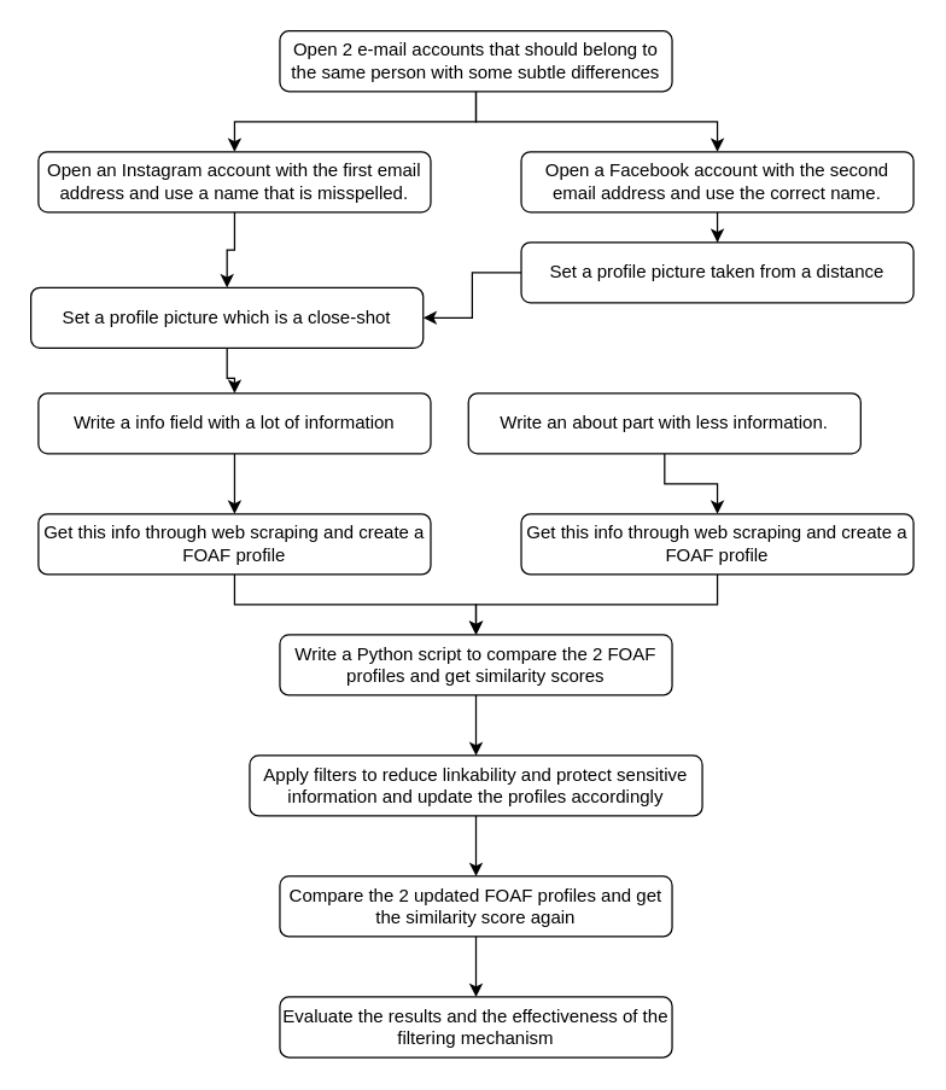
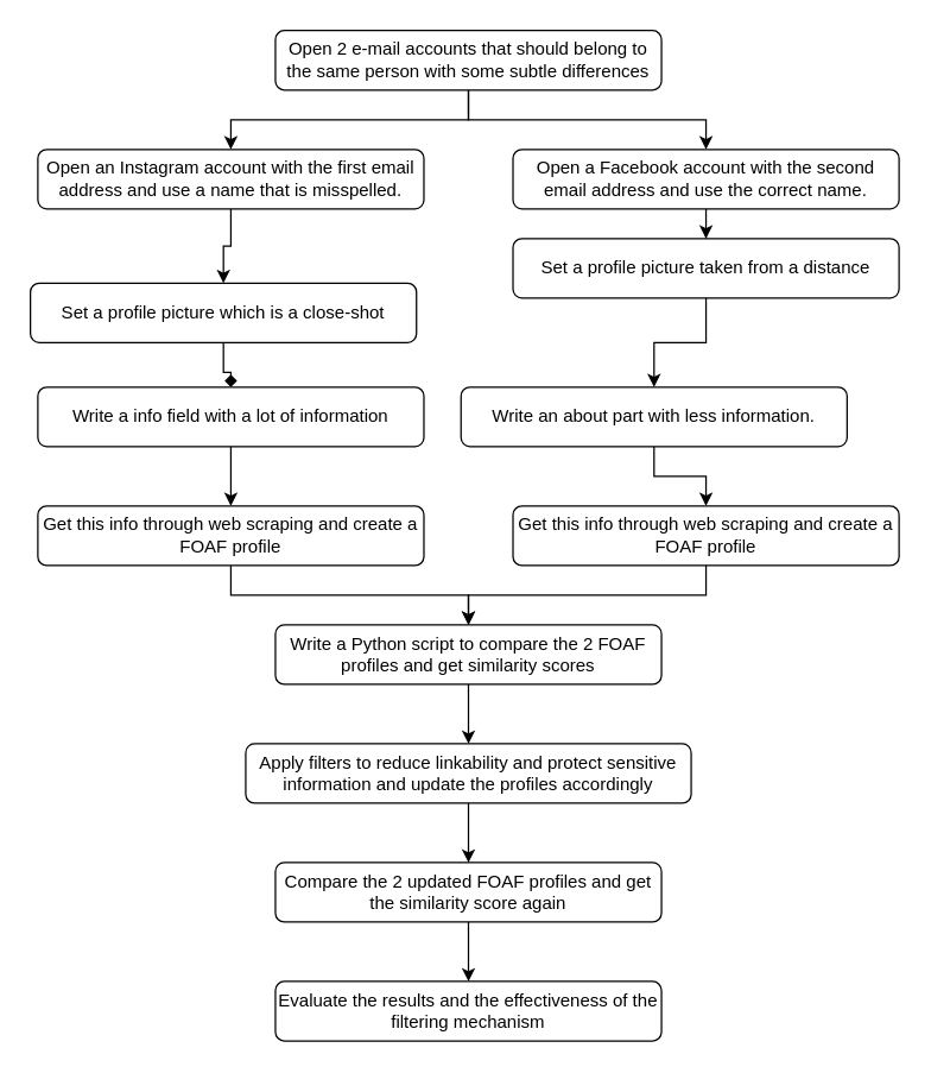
  <mxCell id="0" />
  <mxCell id="1" parent="0" />
  <mxCell id="2" style="edgeStyle=orthogonalEdgeStyle;rounded=0;orthogonalLoop=1;jettySize=auto;html=1;entryX=0.5;entryY=0;entryDx=0;entryDy=0;" parent="1" source="4" target="6" edge="1"><mxGeometry relative="1" as="geometry" /></mxCell>
  <mxCell id="3" style="edgeStyle=orthogonalEdgeStyle;rounded=0;orthogonalLoop=1;jettySize=auto;html=1;entryX=0.5;entryY=0;entryDx=0;entryDy=0;" parent="1" source="4" target="8" edge="1"><mxGeometry relative="1" as="geometry" /></mxCell>
  <mxCell id="4" value="Open 2 e-mail accounts that should belong to the same person with some subtle differences" style="rounded=1;whiteSpace=wrap;html=1;" parent="1" vertex="1"><mxGeometry x="185" y="20" width="260" height="40" as="geometry" /></mxCell>
  <mxCell id="5" value="" style="edgeStyle=orthogonalEdgeStyle;rounded=0;orthogonalLoop=1;jettySize=auto;html=1;" parent="1" source="6" target="10" edge="1"><mxGeometry relative="1" as="geometry" /></mxCell>
  <mxCell id="6" value="Open an Instagram account with the first email address and use a name that is misspelled." style="rounded=1;whiteSpace=wrap;html=1;" parent="1" vertex="1"><mxGeometry x="25" y="100" width="260" height="40" as="geometry" /></mxCell>
  <mxCell id="7" value="" style="edgeStyle=orthogonalEdgeStyle;rounded=0;orthogonalLoop=1;jettySize=auto;html=1;" parent="1" source="8" target="12" edge="1"><mxGeometry relative="1" as="geometry" /></mxCell>
  <mxCell id="8" value="Open a Facebook account with the second email address and use the correct name." style="rounded=1;whiteSpace=wrap;html=1;" parent="1" vertex="1"><mxGeometry x="345" y="100" width="260" height="40" as="geometry" /></mxCell>
- <mxCell id="9" value="" style="edgeStyle=orthogonalEdgeStyle;rounded=0;orthogonalLoop=1;jettySize=auto;html=1;" parent="1" source="10" target="14" edge="1"><mxGeometry relative="1" as="geometry" /></mxCell>
+ <mxCell id="9" value="" style="edgeStyle=orthogonalEdgeStyle;rounded=0;orthogonalLoop=1;jettySize=auto;html=1;endArrow=diamond;" parent="1" source="10" target="14" edge="1"><mxGeometry relative="1" as="geometry" /></mxCell>
  <mxCell id="10" value="Set a profile picture which is a close-shot" style="rounded=1;whiteSpace=wrap;html=1;" parent="1" vertex="1"><mxGeometry x="20" y="190" width="260" height="40" as="geometry" /></mxCell>
- <mxCell id="11" value="" style="edgeStyle=orthogonalEdgeStyle;rounded=0;orthogonalLoop=1;jettySize=auto;html=1;" parent="1" source="12" target="10" edge="1"><mxGeometry relative="1" as="geometry" /></mxCell>
+ <mxCell id="11" value="" style="edgeStyle=orthogonalEdgeStyle;rounded=0;orthogonalLoop=1;jettySize=auto;html=1;" parent="1" source="12" target="16" edge="1"><mxGeometry relative="1" as="geometry" /></mxCell>
  <mxCell id="12" value="Set a profile picture taken from a distance" style="rounded=1;whiteSpace=wrap;html=1;" parent="1" vertex="1"><mxGeometry x="345" y="160" width="260" height="40" as="geometry" /></mxCell>
  <mxCell id="13" value="" style="edgeStyle=orthogonalEdgeStyle;rounded=0;orthogonalLoop=1;jettySize=auto;html=1;" parent="1" source="14" target="18" edge="1"><mxGeometry relative="1" as="geometry" /></mxCell>
  <mxCell id="14" value="Write a info field with a lot of information" style="rounded=1;whiteSpace=wrap;html=1;" parent="1" vertex="1"><mxGeometry x="25" y="260" width="260" height="40" as="geometry" /></mxCell>
  <mxCell id="15" style="edgeStyle=orthogonalEdgeStyle;rounded=0;orthogonalLoop=1;jettySize=auto;html=1;entryX=0.5;entryY=0;entryDx=0;entryDy=0;" parent="1" source="16" target="20" edge="1"><mxGeometry relative="1" as="geometry" /></mxCell>
  <mxCell id="16" value="Write an about part with less information." style="rounded=1;whiteSpace=wrap;html=1;" parent="1" vertex="1"><mxGeometry x="310" y="260" width="260" height="40" as="geometry" /></mxCell>
  <mxCell id="17" style="edgeStyle=orthogonalEdgeStyle;rounded=0;orthogonalLoop=1;jettySize=auto;html=1;entryX=0.5;entryY=0;entryDx=0;entryDy=0;" parent="1" source="18" target="22" edge="1"><mxGeometry relative="1" as="geometry" /></mxCell>
  <mxCell id="18" value="Get this info through web scraping and create a FOAF profile" style="rounded=1;whiteSpace=wrap;html=1;" parent="1" vertex="1"><mxGeometry x="25" y="340" width="260" height="40" as="geometry" /></mxCell>
  <mxCell id="19" style="edgeStyle=orthogonalEdgeStyle;rounded=0;orthogonalLoop=1;jettySize=auto;html=1;entryX=0.5;entryY=0;entryDx=0;entryDy=0;" parent="1" source="20" target="22" edge="1"><mxGeometry relative="1" as="geometry" /></mxCell>
  <mxCell id="20" value="Get this info through web scraping and create a FOAF profile" style="rounded=1;whiteSpace=wrap;html=1;" parent="1" vertex="1"><mxGeometry x="345" y="340" width="260" height="40" as="geometry" /></mxCell>
  <mxCell id="21" value="" style="edgeStyle=orthogonalEdgeStyle;rounded=0;orthogonalLoop=1;jettySize=auto;html=1;" parent="1" source="22" target="24" edge="1"><mxGeometry relative="1" as="geometry" /></mxCell>
  <mxCell id="22" value="Write a Python script to compare the 2 FOAF profiles and get similarity scores" style="rounded=1;whiteSpace=wrap;html=1;" parent="1" vertex="1"><mxGeometry x="185" y="420" width="260" height="40" as="geometry" /></mxCell>
  <mxCell id="23" value="" style="edgeStyle=orthogonalEdgeStyle;rounded=0;orthogonalLoop=1;jettySize=auto;html=1;" edge="1" parent="1" source="24" target="26"><mxGeometry relative="1" as="geometry" /></mxCell>
  <mxCell id="24" value="Apply filters to reduce linkability and protect sensitive information and update the profiles accordingly" style="rounded=1;whiteSpace=wrap;html=1;" parent="1" vertex="1"><mxGeometry x="165" y="500" width="300" height="40" as="geometry" /></mxCell>
  <mxCell id="25" value="" style="edgeStyle=orthogonalEdgeStyle;rounded=0;orthogonalLoop=1;jettySize=auto;html=1;" edge="1" parent="1" source="26" target="27"><mxGeometry relative="1" as="geometry" /></mxCell>
  <mxCell id="26" value="Compare the 2 updated FOAF profiles and get the similarity score again" style="rounded=1;whiteSpace=wrap;html=1;" vertex="1" parent="1"><mxGeometry x="185" y="580" width="260" height="40" as="geometry" /></mxCell>
  <mxCell id="27" value="Evaluate the results and the effectiveness of the filtering mechanism" style="rounded=1;whiteSpace=wrap;html=1;" vertex="1" parent="1"><mxGeometry x="185" y="660" width="260" height="40" as="geometry" /></mxCell>
